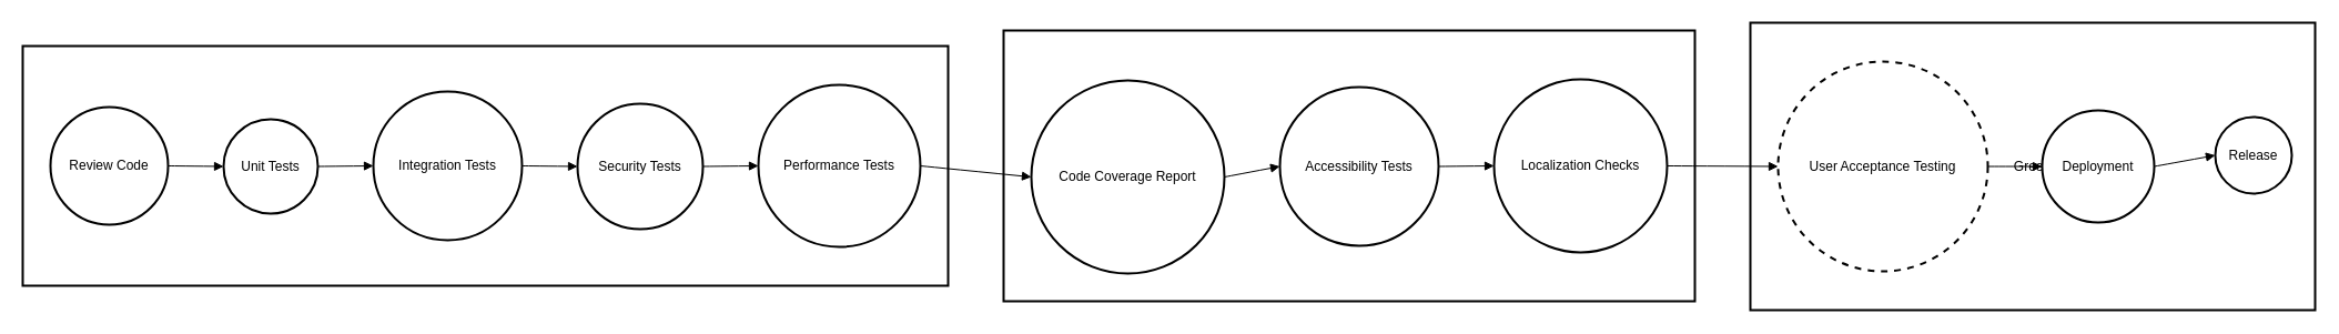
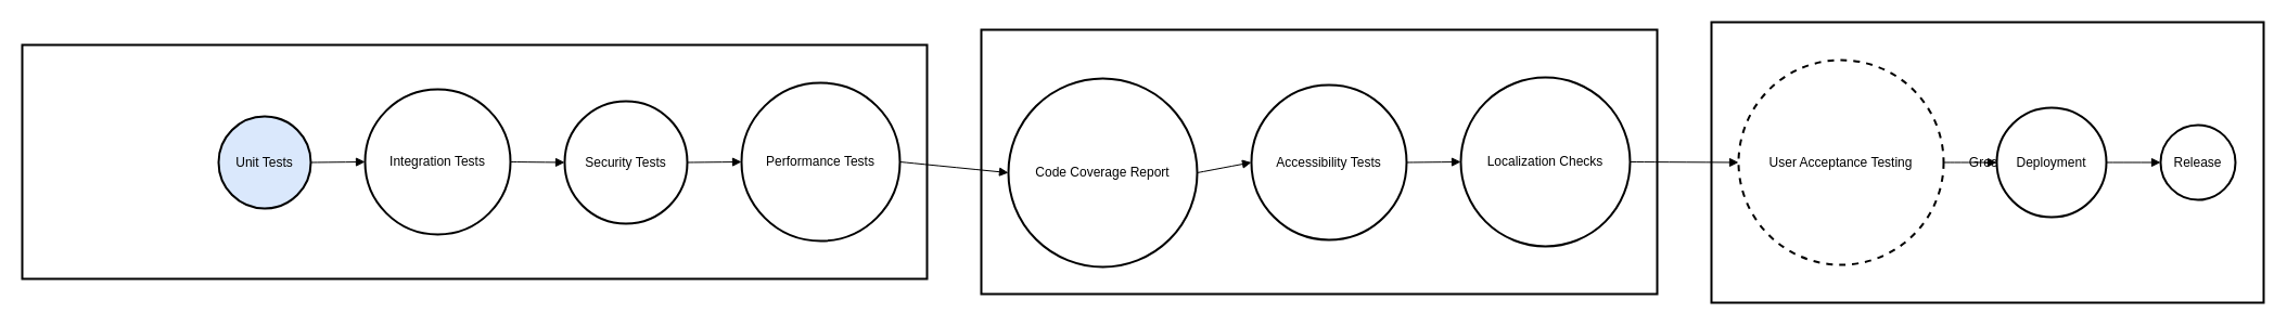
  <mxCell id="0" />
  <mxCell id="1" parent="0" />
  <mxCell id="2" value="Green" style="whiteSpace=wrap;strokeWidth=2;" vertex="1" parent="1"><mxGeometry x="1577" y="20" width="509" height="259" as="geometry" /></mxCell>
  <mxCell id="3" value="Amber" style="whiteSpace=wrap;strokeWidth=2;" vertex="1" parent="1"><mxGeometry x="904" y="27" width="623" height="244" as="geometry" /></mxCell>
  <mxCell id="4" value="Red" style="whiteSpace=wrap;strokeWidth=2;" vertex="1" parent="1"><mxGeometry x="20" y="41" width="834" height="216" as="geometry" /></mxCell>
- <mxCell id="5" value="Review Code" style="ellipse;aspect=fixed;strokeWidth=2;whiteSpace=wrap;" vertex="1" parent="1"><mxGeometry x="45" y="96" width="106" height="106" as="geometry" /></mxCell>
- <mxCell id="6" value="Unit Tests" style="ellipse;aspect=fixed;strokeWidth=2;whiteSpace=wrap;" vertex="1" parent="1"><mxGeometry x="201" y="107" width="85" height="85" as="geometry" /></mxCell>
+ <mxCell id="6" value="Unit Tests" style="ellipse;aspect=fixed;strokeWidth=2;whiteSpace=wrap;fillColor=#dae8fc;" vertex="1" parent="1"><mxGeometry x="201" y="107" width="85" height="85" as="geometry" /></mxCell>
  <mxCell id="7" value="Integration Tests" style="ellipse;aspect=fixed;strokeWidth=2;whiteSpace=wrap;" vertex="1" parent="1"><mxGeometry x="336" y="82" width="134" height="134" as="geometry" /></mxCell>
  <mxCell id="8" value="Security Tests" style="ellipse;aspect=fixed;strokeWidth=2;whiteSpace=wrap;" vertex="1" parent="1"><mxGeometry x="520" y="93" width="113" height="113" as="geometry" /></mxCell>
  <mxCell id="9" value="Performance Tests" style="ellipse;aspect=fixed;strokeWidth=2;whiteSpace=wrap;" vertex="1" parent="1"><mxGeometry x="683" y="76" width="146" height="146" as="geometry" /></mxCell>
  <mxCell id="10" value="Code Coverage Report" style="ellipse;aspect=fixed;strokeWidth=2;whiteSpace=wrap;" vertex="1" parent="1"><mxGeometry x="929" y="72" width="174" height="174" as="geometry" /></mxCell>
  <mxCell id="11" value="Accessibility Tests" style="ellipse;aspect=fixed;strokeWidth=2;whiteSpace=wrap;" vertex="1" parent="1"><mxGeometry x="1153" y="78" width="143" height="143" as="geometry" /></mxCell>
  <mxCell id="12" value="Localization Checks" style="ellipse;aspect=fixed;strokeWidth=2;whiteSpace=wrap;" vertex="1" parent="1"><mxGeometry x="1346" y="71" width="156" height="156" as="geometry" /></mxCell>
  <mxCell id="13" value="User Acceptance Testing" style="ellipse;aspect=fixed;strokeWidth=2;whiteSpace=wrap;dashed=1;" vertex="1" parent="1"><mxGeometry x="1602" y="55" width="189" height="189" as="geometry" /></mxCell>
  <mxCell id="14" value="Deployment" style="ellipse;aspect=fixed;strokeWidth=2;whiteSpace=wrap;" vertex="1" parent="1"><mxGeometry x="1840" y="99" width="101" height="101" as="geometry" /></mxCell>
- <mxCell id="15" value="Release" style="ellipse;aspect=fixed;strokeWidth=2;whiteSpace=wrap;" vertex="1" parent="1"><mxGeometry x="1996" y="105" width="69" height="69" as="geometry" /></mxCell>
- <mxCell id="16" value="" style="curved=1;startArrow=none;endArrow=block;exitX=1;exitY=0.5;entryX=0;entryY=0.5;" edge="1" parent="1" source="5" target="6"><mxGeometry relative="1" as="geometry"><Array as="points" /></mxGeometry></mxCell>
+ <mxCell id="15" value="Release" style="ellipse;aspect=fixed;strokeWidth=2;whiteSpace=wrap;" vertex="1" parent="1"><mxGeometry x="1991" y="115" width="69" height="69" as="geometry" /></mxCell>
  <mxCell id="17" value="" style="curved=1;startArrow=none;endArrow=block;exitX=1;exitY=0.5;entryX=0;entryY=0.5;" edge="1" parent="1" source="6" target="7"><mxGeometry relative="1" as="geometry"><Array as="points" /></mxGeometry></mxCell>
  <mxCell id="18" value="" style="curved=1;startArrow=none;endArrow=block;exitX=1;exitY=0.5;entryX=0;entryY=0.5;" edge="1" parent="1" source="7" target="8"><mxGeometry relative="1" as="geometry"><Array as="points" /></mxGeometry></mxCell>
  <mxCell id="19" value="" style="curved=1;startArrow=none;endArrow=block;exitX=1;exitY=0.5;entryX=0;entryY=0.5;" edge="1" parent="1" source="8" target="9"><mxGeometry relative="1" as="geometry"><Array as="points" /></mxGeometry></mxCell>
  <mxCell id="20" value="" style="curved=1;startArrow=none;endArrow=block;exitX=1;exitY=0.5;entryX=0;entryY=0.5;" edge="1" parent="1" source="9" target="10"><mxGeometry relative="1" as="geometry"><Array as="points" /></mxGeometry></mxCell>
  <mxCell id="21" value="" style="curved=1;startArrow=none;endArrow=block;exitX=1;exitY=0.5;entryX=0;entryY=0.5;" edge="1" parent="1" source="10" target="11"><mxGeometry relative="1" as="geometry"><Array as="points" /></mxGeometry></mxCell>
  <mxCell id="22" value="" style="curved=1;startArrow=none;endArrow=block;exitX=1;exitY=0.5;entryX=0;entryY=0.5;" edge="1" parent="1" source="11" target="12"><mxGeometry relative="1" as="geometry"><Array as="points" /></mxGeometry></mxCell>
  <mxCell id="23" value="" style="curved=1;startArrow=none;endArrow=block;exitX=1;exitY=0.5;entryX=0;entryY=0.5;" edge="1" parent="1" source="12" target="13"><mxGeometry relative="1" as="geometry"><Array as="points" /></mxGeometry></mxCell>
  <mxCell id="24" value="" style="curved=1;startArrow=none;endArrow=block;exitX=1;exitY=0.5;entryX=0;entryY=0.5;" edge="1" parent="1" source="13" target="14"><mxGeometry relative="1" as="geometry"><Array as="points" /></mxGeometry></mxCell>
  <mxCell id="25" value="" style="curved=1;startArrow=none;endArrow=block;exitX=1;exitY=0.5;entryX=0;entryY=0.5;" edge="1" parent="1" source="14" target="15"><mxGeometry relative="1" as="geometry"><Array as="points" /></mxGeometry></mxCell>
